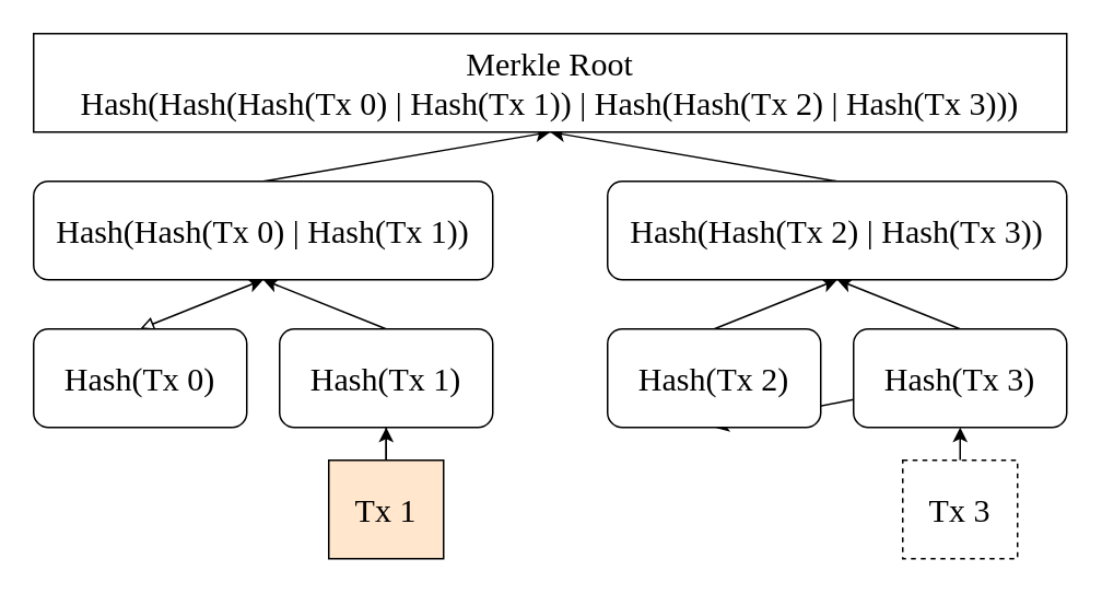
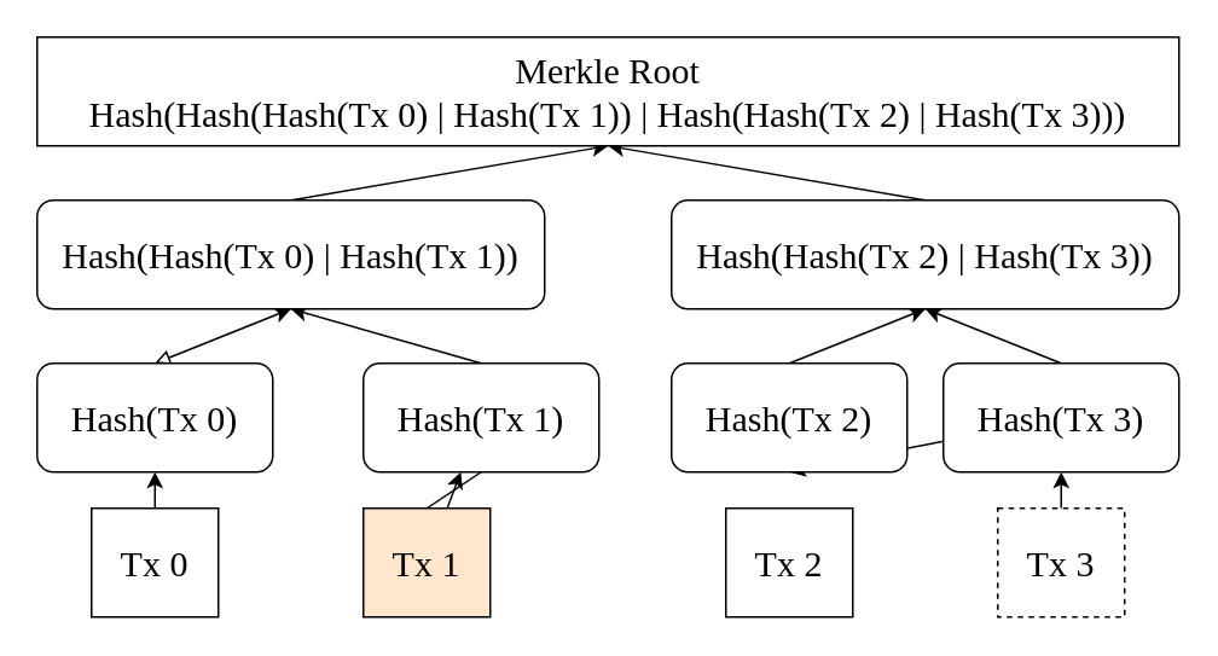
  <mxCell id="0" />
  <mxCell id="1" parent="0" />
  <mxCell id="2" style="rounded=0;orthogonalLoop=1;jettySize=auto;html=1;exitX=0.5;exitY=1;exitDx=0;exitDy=0;endArrow=none;endFill=0;entryX=0.5;entryY=0;entryDx=0;entryDy=0;startArrow=classic;startFill=1;" edge="1" parent="1" source="4" target="7"><mxGeometry relative="1" as="geometry" /></mxCell>
  <mxCell id="3" style="edgeStyle=none;rounded=0;orthogonalLoop=1;jettySize=auto;html=1;exitX=0.5;exitY=1;exitDx=0;exitDy=0;entryX=0.5;entryY=0;entryDx=0;entryDy=0;endArrow=none;endFill=0;startArrow=classic;startFill=1;" edge="1" parent="1" source="4" target="10"><mxGeometry relative="1" as="geometry" /></mxCell>
  <mxCell id="4" value="&lt;font style=&quot;font-size: 20px&quot; face=&quot;Times New Roman&quot;&gt;Merkle Root&lt;br&gt;Hash(Hash(Hash(Tx 0) | Hash(Tx 1)) | Hash(Hash(Tx 2) | Hash(Tx 3)))&lt;/font&gt;" style="rounded=0;whiteSpace=wrap;html=1;" vertex="1" parent="1"><mxGeometry x="20" y="20" width="630" height="60" as="geometry" /></mxCell>
  <mxCell id="5" style="edgeStyle=none;rounded=0;orthogonalLoop=1;jettySize=auto;html=1;exitX=0.5;exitY=1;exitDx=0;exitDy=0;entryX=0.5;entryY=0;entryDx=0;entryDy=0;endArrow=block;endFill=0;startArrow=classic;startFill=1;" edge="1" parent="1" source="7" target="12"><mxGeometry relative="1" as="geometry" /></mxCell>
  <mxCell id="6" style="edgeStyle=none;rounded=0;orthogonalLoop=1;jettySize=auto;html=1;exitX=0.5;exitY=1;exitDx=0;exitDy=0;entryX=0.5;entryY=0;entryDx=0;entryDy=0;endArrow=none;endFill=0;startArrow=classic;startFill=1;" edge="1" parent="1" source="7" target="15"><mxGeometry relative="1" as="geometry" /></mxCell>
  <mxCell id="7" value="&lt;span style=&quot;font-family: &amp;#34;times new roman&amp;#34; ; font-size: 20px&quot;&gt;Hash(Hash(Tx 0) | Hash(Tx 1))&lt;/span&gt;" style="rounded=1;whiteSpace=wrap;html=1;" vertex="1" parent="1"><mxGeometry x="20" y="110" width="280" height="60" as="geometry" /></mxCell>
  <mxCell id="8" style="edgeStyle=none;rounded=0;orthogonalLoop=1;jettySize=auto;html=1;exitX=0.5;exitY=1;exitDx=0;exitDy=0;entryX=0.5;entryY=0;entryDx=0;entryDy=0;endArrow=none;endFill=0;startArrow=classic;startFill=1;" edge="1" parent="1" source="10" target="17"><mxGeometry relative="1" as="geometry" /></mxCell>
  <mxCell id="9" style="edgeStyle=none;rounded=0;orthogonalLoop=1;jettySize=auto;html=1;exitX=0.5;exitY=1;exitDx=0;exitDy=0;entryX=0.5;entryY=0;entryDx=0;entryDy=0;endArrow=none;endFill=0;startArrow=classic;startFill=1;" edge="1" parent="1" source="10" target="19"><mxGeometry relative="1" as="geometry" /></mxCell>
  <mxCell id="10" value="&lt;span style=&quot;font-family: &amp;#34;times new roman&amp;#34; ; font-size: 20px&quot;&gt;Hash(Hash(Tx 2) | Hash(Tx 3))&lt;/span&gt;" style="rounded=1;whiteSpace=wrap;html=1;" vertex="1" parent="1"><mxGeometry x="370" y="110" width="280" height="60" as="geometry" /></mxCell>
+ <mxCell id="11" style="edgeStyle=none;rounded=0;orthogonalLoop=1;jettySize=auto;html=1;exitX=0.5;exitY=1;exitDx=0;exitDy=0;entryX=0.5;entryY=0;entryDx=0;entryDy=0;endArrow=none;endFill=0;startArrow=classic;startFill=1;" edge="1" parent="1" source="12" target="20"><mxGeometry relative="1" as="geometry" /></mxCell>
  <mxCell id="12" value="&lt;span style=&quot;font-family: &amp;#34;times new roman&amp;#34; ; font-size: 20px&quot;&gt;Hash(Tx 0)&lt;/span&gt;" style="rounded=1;whiteSpace=wrap;html=1;" vertex="1" parent="1"><mxGeometry x="20" y="200" width="130" height="60" as="geometry" /></mxCell>
  <mxCell id="13" style="edgeStyle=none;rounded=0;orthogonalLoop=1;jettySize=auto;html=1;exitX=0.5;exitY=1;exitDx=0;exitDy=0;entryX=0.5;entryY=0;entryDx=0;entryDy=0;endArrow=none;endFill=0;" edge="1" parent="1" source="15" target="21"><mxGeometry relative="1" as="geometry" /></mxCell>
  <mxCell id="14" value="" style="edgeStyle=none;rounded=0;orthogonalLoop=1;jettySize=auto;html=1;startArrow=classic;startFill=1;endArrow=none;endFill=0;" edge="1" parent="1" source="15" target="21"><mxGeometry relative="1" as="geometry" /></mxCell>
- <mxCell id="15" value="&lt;span style=&quot;font-family: &amp;#34;times new roman&amp;#34; ; font-size: 20px&quot;&gt;Hash(Tx 1)&lt;/span&gt;" style="rounded=1;whiteSpace=wrap;html=1;" vertex="1" parent="1"><mxGeometry x="170" y="200" width="130" height="60" as="geometry" /></mxCell>
+ <mxCell id="15" value="&lt;span style=&quot;font-family: &amp;#34;times new roman&amp;#34; ; font-size: 20px&quot;&gt;Hash(Tx 1)&lt;/span&gt;" style="rounded=1;whiteSpace=wrap;html=1;" vertex="1" parent="1"><mxGeometry x="200" y="200" width="130" height="60" as="geometry" /></mxCell>
  <mxCell id="16" style="edgeStyle=none;rounded=0;orthogonalLoop=1;jettySize=auto;html=1;exitX=0.5;exitY=1;exitDx=0;exitDy=0;endArrow=none;endFill=0;startArrow=classic;startFill=1;" edge="1" parent="1" source="17" target="19"><mxGeometry relative="1" as="geometry" /></mxCell>
  <mxCell id="17" value="&lt;span style=&quot;font-family: &amp;#34;times new roman&amp;#34; ; font-size: 20px&quot;&gt;Hash(Tx 2)&lt;/span&gt;" style="rounded=1;whiteSpace=wrap;html=1;" vertex="1" parent="1"><mxGeometry x="370" y="200" width="130" height="60" as="geometry" /></mxCell>
  <mxCell id="18" style="edgeStyle=none;rounded=0;orthogonalLoop=1;jettySize=auto;html=1;exitX=0.5;exitY=1;exitDx=0;exitDy=0;endArrow=none;endFill=0;startArrow=classic;startFill=1;" edge="1" parent="1" source="19" target="23"><mxGeometry relative="1" as="geometry" /></mxCell>
  <mxCell id="19" value="&lt;span style=&quot;font-family: &amp;#34;times new roman&amp;#34; ; font-size: 20px&quot;&gt;Hash(Tx 3)&lt;/span&gt;" style="rounded=1;whiteSpace=wrap;html=1;" vertex="1" parent="1"><mxGeometry x="520" y="200" width="130" height="60" as="geometry" /></mxCell>
+ <mxCell id="20" value="&lt;span style=&quot;font-family: &amp;#34;times new roman&amp;#34; ; font-size: 20px&quot;&gt;Tx 0&lt;/span&gt;" style="rounded=0;whiteSpace=wrap;html=1;" vertex="1" parent="1"><mxGeometry x="50" y="280" width="70" height="60" as="geometry" /></mxCell>
  <mxCell id="21" value="&lt;span style=&quot;font-family: &amp;#34;times new roman&amp;#34; ; font-size: 20px&quot;&gt;Tx 1&lt;/span&gt;" style="rounded=0;whiteSpace=wrap;html=1;fillColor=#ffe6cc;" vertex="1" parent="1"><mxGeometry x="200" y="280" width="70" height="60" as="geometry" /></mxCell>
+ <mxCell id="22" value="&lt;span style=&quot;font-family: &amp;#34;times new roman&amp;#34; ; font-size: 20px&quot;&gt;Tx 2&lt;/span&gt;" style="rounded=0;whiteSpace=wrap;html=1;" vertex="1" parent="1"><mxGeometry x="400" y="280" width="70" height="60" as="geometry" /></mxCell>
  <mxCell id="23" value="&lt;span style=&quot;font-family: &amp;#34;times new roman&amp;#34; ; font-size: 20px&quot;&gt;Tx 3&lt;/span&gt;" style="rounded=0;whiteSpace=wrap;html=1;dashed=1;" vertex="1" parent="1"><mxGeometry x="550" y="280" width="70" height="60" as="geometry" /></mxCell>
